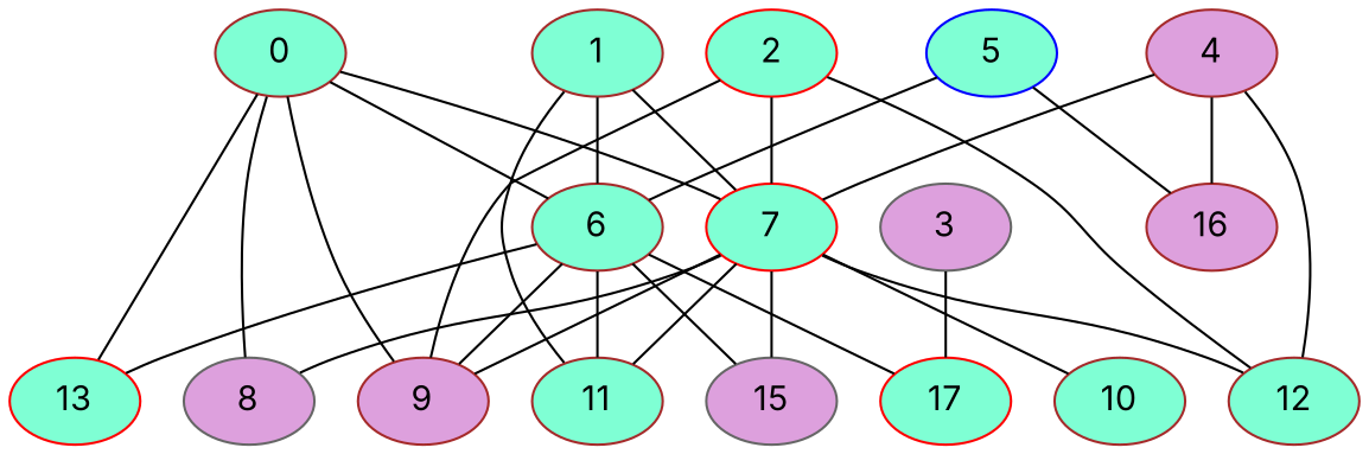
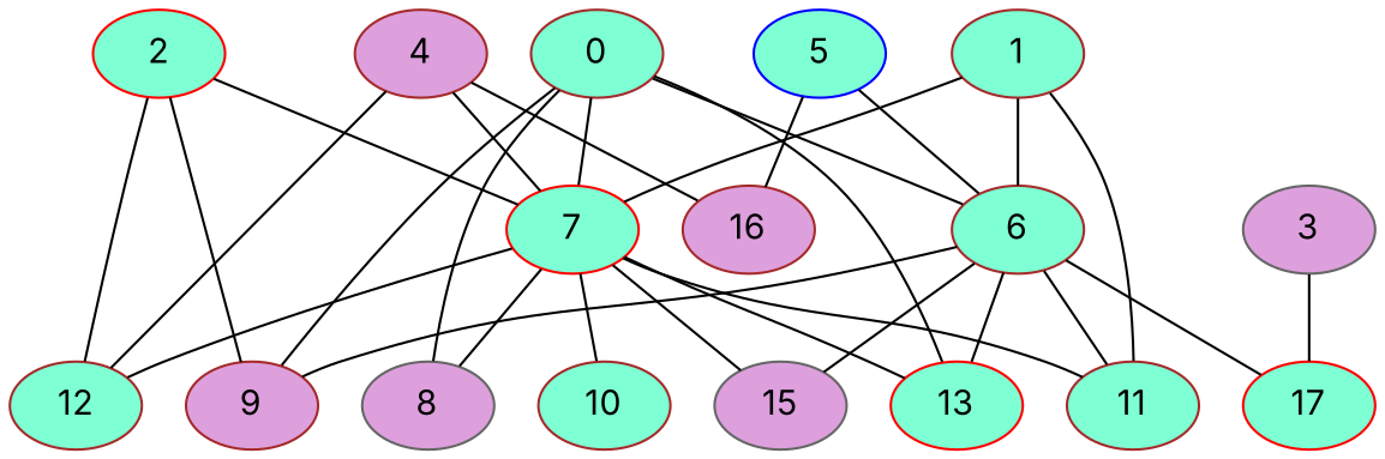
  graph {
    fontname=Inter
    node [color=brown fillcolor=aquamarine fontname=Inter style=filled]
    edge [fontname=Inter]
    8 [color=gray40 fillcolor=plum]
    0
    7 [color=red]
    13 [color=red]
    6
    9 [fillcolor=plum]
    11
    12
    15 [color=gray40 fillcolor=plum]
    10
    17 [color=red]
    1
    2 [color=red]
    3 [color=gray40 fillcolor=plum]
    4 [fillcolor=plum]
    16 [fillcolor=plum]
    5 [color=blue]
    0 -- 8
    0 -- 7
    0 -- 13
    0 -- 6
    0 -- 9
    7 -- 8
-   7 -- 9
+   7 -- 13
    7 -- 11
    7 -- 12
    7 -- 15
    7 -- 10
    6 -- 13
    6 -- 9
    6 -- 11
    6 -- 15
    6 -- 17
    1 -- 7
    1 -- 6
    1 -- 11
    2 -- 7
    2 -- 9
    2 -- 12
    3 -- 17
    4 -- 7
    4 -- 12
    4 -- 16
    5 -- 6
    5 -- 16
  }
